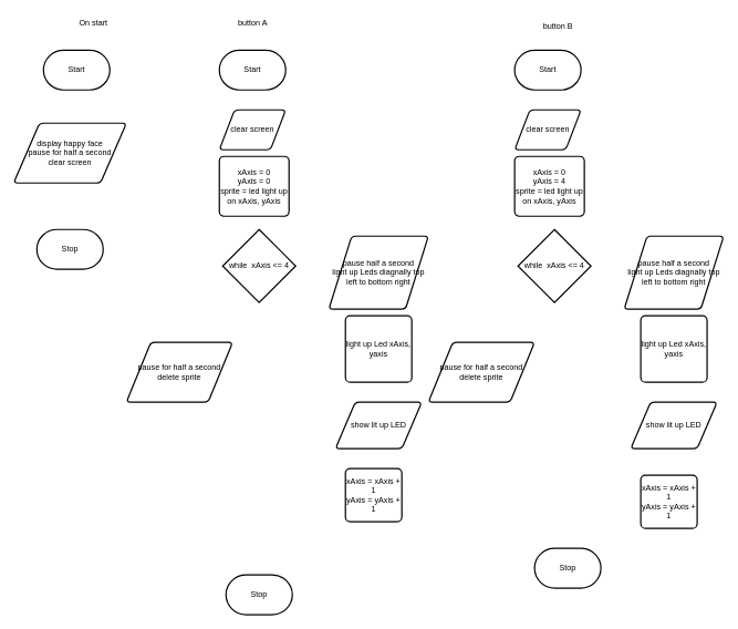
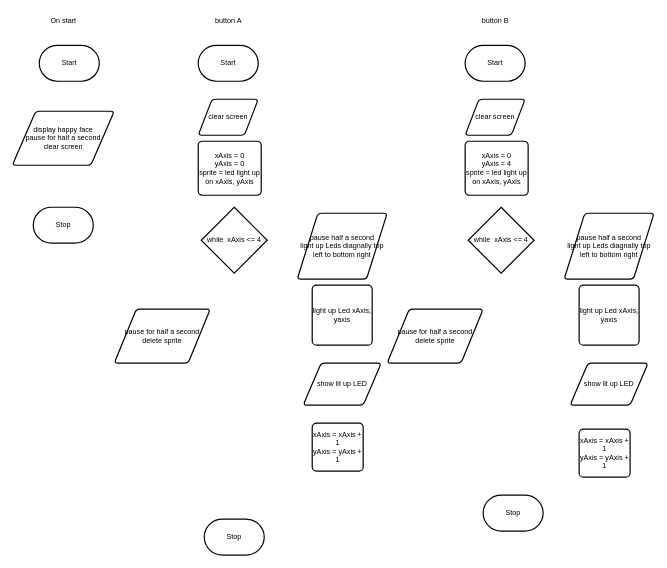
  <mxCell id="0" />
  <mxCell id="1" parent="0" />
  <mxCell id="2" value="Start" style="strokeWidth=2;html=1;shape=mxgraph.flowchart.terminator;whiteSpace=wrap;" parent="1" vertex="1"><mxGeometry x="65" y="75" width="100" height="60" as="geometry" /></mxCell>
  <mxCell id="3" value="Stop" style="strokeWidth=2;html=1;shape=mxgraph.flowchart.terminator;whiteSpace=wrap;" parent="1" vertex="1"><mxGeometry x="55" y="345" width="100" height="60" as="geometry" /></mxCell>
  <mxCell id="4" value="display happy face&lt;br&gt;pause for half a second&lt;br&gt;clear screen" style="shape=parallelogram;html=1;strokeWidth=2;perimeter=parallelogramPerimeter;whiteSpace=wrap;rounded=1;arcSize=12;size=0.23;" vertex="1" parent="1"><mxGeometry x="20" y="185" width="170" height="90" as="geometry" /></mxCell>
- <mxCell id="5" value="On start" style="text;html=1;align=center;verticalAlign=middle;resizable=0;points=[];autosize=1;strokeColor=none;fillColor=none;" vertex="1" parent="1"><mxGeometry x="105" y="20" width="70" height="30" as="geometry" /></mxCell>
+ <mxCell id="5" value="On start" style="text;html=1;align=center;verticalAlign=middle;resizable=0;points=[];autosize=1;strokeColor=none;fillColor=none;" vertex="1" parent="1"><mxGeometry x="70" y="20" width="70" height="30" as="geometry" /></mxCell>
  <mxCell id="6" value="Start" style="strokeWidth=2;html=1;shape=mxgraph.flowchart.terminator;whiteSpace=wrap;" vertex="1" parent="1"><mxGeometry x="330" y="75" width="100" height="60" as="geometry" /></mxCell>
  <mxCell id="7" value="Stop" style="strokeWidth=2;html=1;shape=mxgraph.flowchart.terminator;whiteSpace=wrap;" vertex="1" parent="1"><mxGeometry x="340" y="865" width="100" height="60" as="geometry" /></mxCell>
  <mxCell id="8" value="button A" style="text;html=1;align=center;verticalAlign=middle;resizable=0;points=[];autosize=1;strokeColor=none;fillColor=none;" vertex="1" parent="1"><mxGeometry x="345" y="20" width="70" height="30" as="geometry" /></mxCell>
  <mxCell id="9" value="clear screen" style="shape=parallelogram;html=1;strokeWidth=2;perimeter=parallelogramPerimeter;whiteSpace=wrap;rounded=1;arcSize=12;size=0.23;" vertex="1" parent="1"><mxGeometry x="330" y="165" width="100" height="60" as="geometry" /></mxCell>
  <mxCell id="10" value="xAxis = 0&lt;br&gt;yAxis = 0&lt;br&gt;sprite = led light up on xAxis, yAxis" style="rounded=1;whiteSpace=wrap;html=1;absoluteArcSize=1;arcSize=14;strokeWidth=2;" vertex="1" parent="1"><mxGeometry x="330" y="235" width="105" height="90" as="geometry" /></mxCell>
  <mxCell id="11" value="while&amp;nbsp; xAxis &amp;lt;= 4" style="strokeWidth=2;html=1;shape=mxgraph.flowchart.decision;whiteSpace=wrap;" vertex="1" parent="1"><mxGeometry x="335" y="345" width="110" height="110" as="geometry" /></mxCell>
  <mxCell id="12" value="pause half a second&lt;br&gt;light up Leds diagnally top left to bottom right" style="shape=parallelogram;html=1;strokeWidth=2;perimeter=parallelogramPerimeter;whiteSpace=wrap;rounded=1;arcSize=12;size=0.23;" vertex="1" parent="1"><mxGeometry x="495" y="355" width="150" height="110" as="geometry" /></mxCell>
  <mxCell id="13" value="light up Led xAxis, yaxis" style="rounded=1;whiteSpace=wrap;html=1;absoluteArcSize=1;arcSize=14;strokeWidth=2;" vertex="1" parent="1"><mxGeometry x="520" y="475" width="100" height="100" as="geometry" /></mxCell>
  <mxCell id="14" value="show lit up LED" style="shape=parallelogram;html=1;strokeWidth=2;perimeter=parallelogramPerimeter;whiteSpace=wrap;rounded=1;arcSize=12;size=0.23;" vertex="1" parent="1"><mxGeometry x="505" y="605" width="130" height="70" as="geometry" /></mxCell>
  <mxCell id="15" value="pause for half a second&lt;br&gt;delete sprite" style="shape=parallelogram;html=1;strokeWidth=2;perimeter=parallelogramPerimeter;whiteSpace=wrap;rounded=1;arcSize=12;size=0.23;" vertex="1" parent="1"><mxGeometry x="190" y="515" width="160" height="90" as="geometry" /></mxCell>
  <mxCell id="16" value="Start" style="strokeWidth=2;html=1;shape=mxgraph.flowchart.terminator;whiteSpace=wrap;" vertex="1" parent="1"><mxGeometry x="775" y="75" width="100" height="60" as="geometry" /></mxCell>
  <mxCell id="17" value="Stop" style="strokeWidth=2;html=1;shape=mxgraph.flowchart.terminator;whiteSpace=wrap;" vertex="1" parent="1"><mxGeometry x="805" y="825" width="100" height="60" as="geometry" /></mxCell>
- <mxCell id="18" value="button B" style="text;html=1;align=center;verticalAlign=middle;resizable=0;points=[];autosize=1;strokeColor=none;fillColor=none;" vertex="1" parent="1"><mxGeometry x="805" y="25" width="70" height="30" as="geometry" /></mxCell>
+ <mxCell id="18" value="button B" style="text;html=1;align=center;verticalAlign=middle;resizable=0;points=[];autosize=1;strokeColor=none;fillColor=none;" vertex="1" parent="1"><mxGeometry x="790" y="20" width="70" height="30" as="geometry" /></mxCell>
  <mxCell id="19" value="clear screen" style="shape=parallelogram;html=1;strokeWidth=2;perimeter=parallelogramPerimeter;whiteSpace=wrap;rounded=1;arcSize=12;size=0.23;" vertex="1" parent="1"><mxGeometry x="775" y="165" width="100" height="60" as="geometry" /></mxCell>
  <mxCell id="20" value="xAxis = 0&lt;br&gt;yAxis = 4&lt;br&gt;sprite = led light up on xAxis, yAxis" style="rounded=1;whiteSpace=wrap;html=1;absoluteArcSize=1;arcSize=14;strokeWidth=2;" vertex="1" parent="1"><mxGeometry x="775" y="235" width="105" height="90" as="geometry" /></mxCell>
  <mxCell id="21" value="while&amp;nbsp; xAxis &amp;lt;= 4" style="strokeWidth=2;html=1;shape=mxgraph.flowchart.decision;whiteSpace=wrap;" vertex="1" parent="1"><mxGeometry x="780" y="345" width="110" height="110" as="geometry" /></mxCell>
  <mxCell id="22" value="pause half a second&lt;br&gt;light up Leds diagnally top left to bottom right" style="shape=parallelogram;html=1;strokeWidth=2;perimeter=parallelogramPerimeter;whiteSpace=wrap;rounded=1;arcSize=12;size=0.23;" vertex="1" parent="1"><mxGeometry x="940" y="355" width="150" height="110" as="geometry" /></mxCell>
  <mxCell id="23" value="light up Led xAxis, yaxis" style="rounded=1;whiteSpace=wrap;html=1;absoluteArcSize=1;arcSize=14;strokeWidth=2;" vertex="1" parent="1"><mxGeometry x="965" y="475" width="100" height="100" as="geometry" /></mxCell>
  <mxCell id="24" value="show lit up LED" style="shape=parallelogram;html=1;strokeWidth=2;perimeter=parallelogramPerimeter;whiteSpace=wrap;rounded=1;arcSize=12;size=0.23;" vertex="1" parent="1"><mxGeometry x="950" y="605" width="130" height="70" as="geometry" /></mxCell>
  <mxCell id="25" value="pause for half a second&lt;br&gt;delete sprite" style="shape=parallelogram;html=1;strokeWidth=2;perimeter=parallelogramPerimeter;whiteSpace=wrap;rounded=1;arcSize=12;size=0.23;" vertex="1" parent="1"><mxGeometry x="645" y="515" width="160" height="90" as="geometry" /></mxCell>
  <mxCell id="26" value="xAxis = xAxis + 1&lt;br&gt;yAxis = yAxis + 1" style="rounded=1;whiteSpace=wrap;html=1;absoluteArcSize=1;arcSize=14;strokeWidth=2;" vertex="1" parent="1"><mxGeometry x="520" y="705" width="85" height="80" as="geometry" /></mxCell>
  <mxCell id="27" value="xAxis = xAxis + 1&lt;br&gt;yAxis = yAxis + 1" style="rounded=1;whiteSpace=wrap;html=1;absoluteArcSize=1;arcSize=14;strokeWidth=2;" vertex="1" parent="1"><mxGeometry x="965" y="715" width="85" height="80" as="geometry" /></mxCell>
